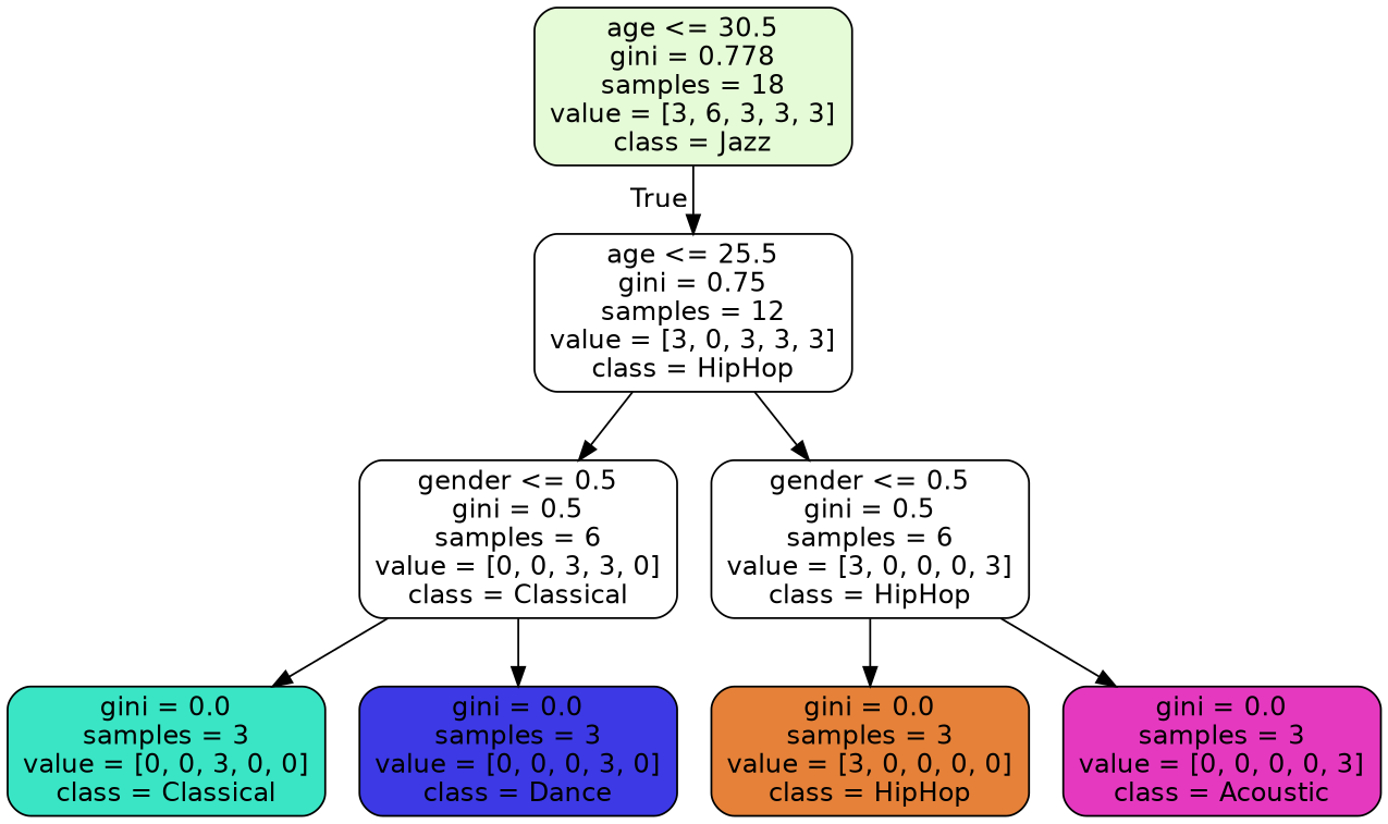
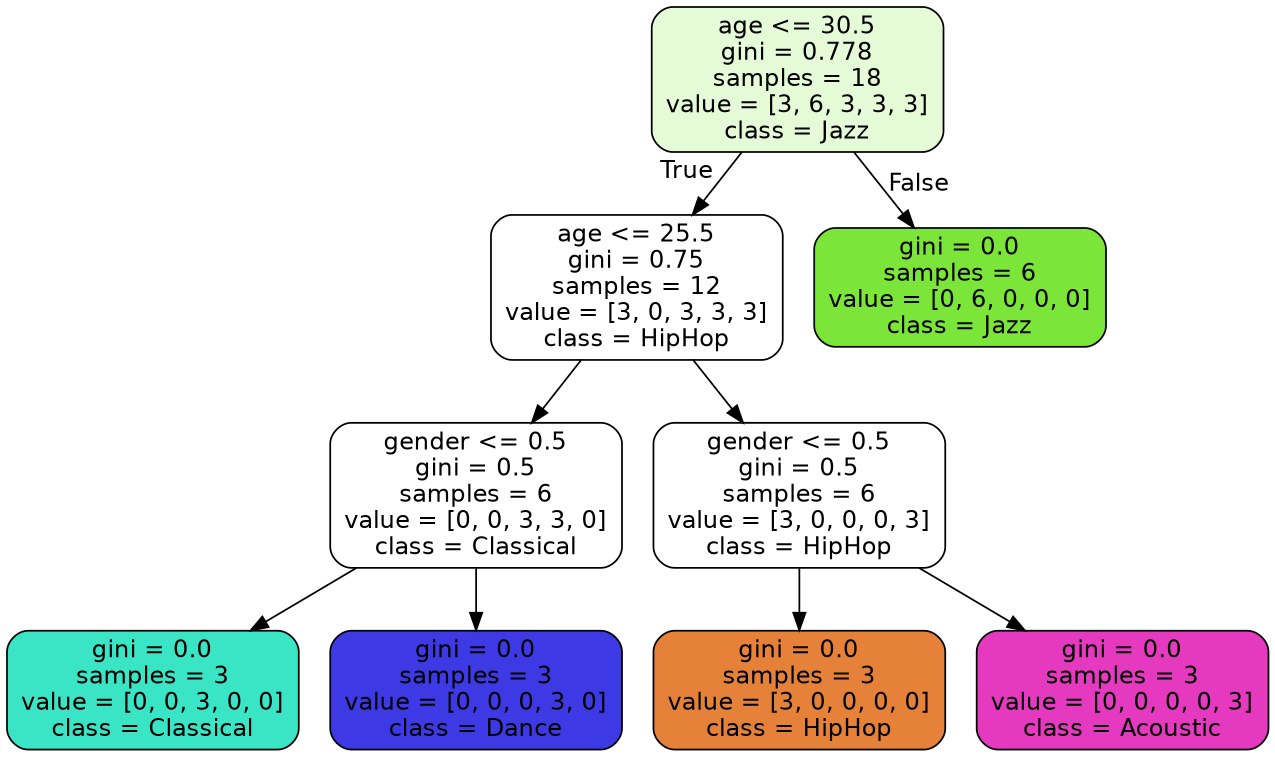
  digraph {
    node [color=black fillcolor="#ffffff" fontname=helvetica shape=box style="filled, rounded"]
    edge [fontname=helvetica]
    n1 [fillcolor="#e5fad7" label="age <= 30.5\ngini = 0.778\nsamples = 18\nvalue = [3, 6, 3, 3, 3]\nclass = Jazz"]
    n2 [label="age <= 25.5\ngini = 0.75\nsamples = 12\nvalue = [3, 0, 3, 3, 3]\nclass = HipHop"]
+   n3 [fillcolor="#7be539" label="gini = 0.0\nsamples = 6\nvalue = [0, 6, 0, 0, 0]\nclass = Jazz"]
    n4 [label="gender <= 0.5\ngini = 0.5\nsamples = 6\nvalue = [0, 0, 3, 3, 0]\nclass = Classical"]
    n5 [label="gender <= 0.5\ngini = 0.5\nsamples = 6\nvalue = [3, 0, 0, 0, 3]\nclass = HipHop"]
    n6 [fillcolor="#39e5c5" label="gini = 0.0\nsamples = 3\nvalue = [0, 0, 3, 0, 0]\nclass = Classical"]
    n7 [fillcolor="#3c39e5" label="gini = 0.0\nsamples = 3\nvalue = [0, 0, 0, 3, 0]\nclass = Dance"]
    n8 [fillcolor="#e58139" label="gini = 0.0\nsamples = 3\nvalue = [3, 0, 0, 0, 0]\nclass = HipHop"]
    n9 [fillcolor="#e539c0" label="gini = 0.0\nsamples = 3\nvalue = [0, 0, 0, 0, 3]\nclass = Acoustic"]
    n1 -> n2 [headlabel=True labelangle=45 labeldistance=2.5]
+   n1 -> n3 [headlabel=False labelangle=-45 labeldistance=2.5]
    n2 -> n4
    n2 -> n5
    n4 -> n6
    n4 -> n7
    n5 -> n8
    n5 -> n9
  }
